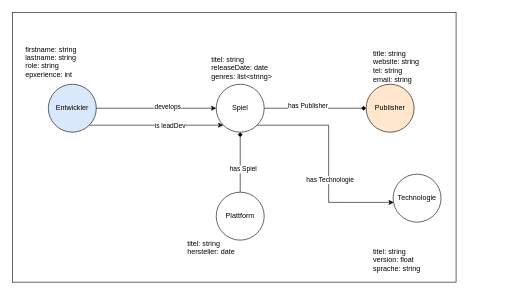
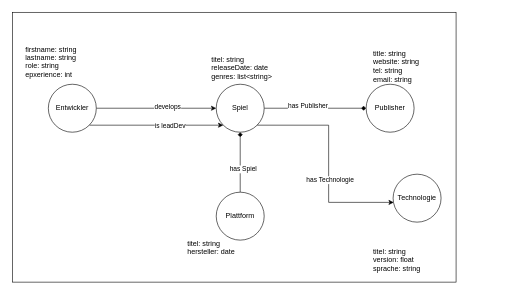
  <mxCell id="0" />
  <mxCell id="1" parent="0" />
  <mxCell id="2" value="" style="rounded=0;whiteSpace=wrap;html=1;" vertex="1" parent="1"><mxGeometry x="20" y="20" width="740" height="450" as="geometry" /></mxCell>
  <mxCell id="3" style="edgeStyle=orthogonalEdgeStyle;rounded=0;orthogonalLoop=1;jettySize=auto;html=1;endArrow=diamond;" edge="1" parent="1" source="5" target="15"><mxGeometry relative="1" as="geometry" /></mxCell>
  <mxCell id="4" value="&lt;div&gt;has Publisher&lt;/div&gt;&lt;div&gt;&lt;br&gt;&lt;/div&gt;" style="edgeLabel;html=1;align=center;verticalAlign=middle;resizable=0;points=[];" vertex="1" connectable="0" parent="3"><mxGeometry x="-0.153" y="-2" relative="1" as="geometry"><mxPoint as="offset" /></mxGeometry></mxCell>
  <mxCell id="5" value="Spiel" style="ellipse;whiteSpace=wrap;html=1;aspect=fixed;" vertex="1" parent="1"><mxGeometry x="360" y="140" width="80" height="80" as="geometry" /></mxCell>
  <mxCell id="6" style="edgeStyle=orthogonalEdgeStyle;rounded=0;orthogonalLoop=1;jettySize=auto;html=1;exitX=1;exitY=0.5;exitDx=0;exitDy=0;entryX=0;entryY=0.5;entryDx=0;entryDy=0;" edge="1" parent="1" source="10" target="5"><mxGeometry relative="1" as="geometry" /></mxCell>
  <mxCell id="7" value="develops" style="edgeLabel;html=1;align=center;verticalAlign=middle;resizable=0;points=[];" vertex="1" connectable="0" parent="6"><mxGeometry x="0.178" y="3" relative="1" as="geometry"><mxPoint as="offset" /></mxGeometry></mxCell>
  <mxCell id="8" style="edgeStyle=orthogonalEdgeStyle;rounded=0;orthogonalLoop=1;jettySize=auto;html=1;exitX=1;exitY=1;exitDx=0;exitDy=0;entryX=0;entryY=1;entryDx=0;entryDy=0;" edge="1" parent="1" source="10" target="5"><mxGeometry relative="1" as="geometry" /></mxCell>
  <mxCell id="9" value="&lt;div&gt;is leadDev&lt;/div&gt;" style="edgeLabel;html=1;align=center;verticalAlign=middle;resizable=0;points=[];" vertex="1" connectable="0" parent="8"><mxGeometry x="0.197" relative="1" as="geometry"><mxPoint as="offset" /></mxGeometry></mxCell>
- <mxCell id="10" value="Entwickler" style="ellipse;whiteSpace=wrap;html=1;aspect=fixed;fillColor=#dae8fc;" vertex="1" parent="1"><mxGeometry x="80" y="140" width="80" height="80" as="geometry" /></mxCell>
+ <mxCell id="10" value="Entwickler" style="ellipse;whiteSpace=wrap;html=1;aspect=fixed;" vertex="1" parent="1"><mxGeometry x="80" y="140" width="80" height="80" as="geometry" /></mxCell>
  <mxCell id="11" style="edgeStyle=orthogonalEdgeStyle;rounded=0;orthogonalLoop=1;jettySize=auto;html=1;endArrow=diamond;" edge="1" parent="1" source="13" target="5"><mxGeometry relative="1" as="geometry" /></mxCell>
  <mxCell id="12" value="has Spiel" style="edgeLabel;html=1;align=center;verticalAlign=middle;resizable=0;points=[];" vertex="1" connectable="0" parent="11"><mxGeometry x="-0.22" y="-4" relative="1" as="geometry"><mxPoint as="offset" /></mxGeometry></mxCell>
  <mxCell id="13" value="Plattform" style="ellipse;whiteSpace=wrap;html=1;aspect=fixed;" vertex="1" parent="1"><mxGeometry x="360" y="320" width="80" height="80" as="geometry" /></mxCell>
  <mxCell id="14" value="Technologie" style="ellipse;whiteSpace=wrap;html=1;aspect=fixed;" vertex="1" parent="1"><mxGeometry x="655" y="290" width="80" height="80" as="geometry" /></mxCell>
- <mxCell id="15" value="Publisher" style="ellipse;whiteSpace=wrap;html=1;aspect=fixed;fillColor=#ffe6cc;" vertex="1" parent="1"><mxGeometry x="610" y="140" width="80" height="80" as="geometry" /></mxCell>
+ <mxCell id="15" value="Publisher" style="ellipse;whiteSpace=wrap;html=1;aspect=fixed;" vertex="1" parent="1"><mxGeometry x="610" y="140" width="80" height="80" as="geometry" /></mxCell>
  <mxCell id="16" value="&lt;div align=&quot;left&quot;&gt;firstname: string&lt;/div&gt;&lt;div&gt;lastname: string&lt;/div&gt;&lt;div&gt;role: string&lt;/div&gt;&lt;div&gt;epxerience: int&lt;/div&gt;&lt;div&gt;&lt;br&gt;&lt;/div&gt;" style="text;html=1;align=left;verticalAlign=middle;whiteSpace=wrap;rounded=0;" vertex="1" parent="1"><mxGeometry x="40" y="60" width="210" height="100" as="geometry" /></mxCell>
  <mxCell id="17" value="&lt;div&gt;titel: string&lt;/div&gt;&lt;div&gt;releaseDate: date&lt;/div&gt;&lt;div&gt;genres: list&amp;lt;string&amp;gt;&lt;/div&gt;&lt;div&gt;&lt;br&gt;&lt;/div&gt;" style="text;html=1;align=left;verticalAlign=middle;whiteSpace=wrap;rounded=0;" vertex="1" parent="1"><mxGeometry x="350" y="70" width="210" height="100" as="geometry" /></mxCell>
  <mxCell id="18" value="&lt;div&gt;title: string&lt;/div&gt;&lt;div&gt;website: string&lt;/div&gt;&lt;div&gt;tel: string&lt;/div&gt;&lt;div&gt;email: string&lt;/div&gt;" style="text;html=1;align=left;verticalAlign=middle;whiteSpace=wrap;rounded=0;" vertex="1" parent="1"><mxGeometry x="620" y="60" width="210" height="100" as="geometry" /></mxCell>
  <mxCell id="19" style="edgeStyle=orthogonalEdgeStyle;rounded=0;orthogonalLoop=1;jettySize=auto;html=1;exitX=1;exitY=1;exitDx=0;exitDy=0;entryX=0.013;entryY=0.588;entryDx=0;entryDy=0;entryPerimeter=0;" edge="1" parent="1" source="5" target="14"><mxGeometry relative="1" as="geometry" /></mxCell>
  <mxCell id="20" value="has Technologie" style="edgeLabel;html=1;align=center;verticalAlign=middle;resizable=0;points=[];" vertex="1" connectable="0" parent="19"><mxGeometry x="0.18" y="2" relative="1" as="geometry"><mxPoint as="offset" /></mxGeometry></mxCell>
  <mxCell id="21" value="&lt;div&gt;titel: string&lt;/div&gt;&lt;div&gt;hersteller: date&lt;/div&gt;&lt;div&gt;&lt;br&gt;&lt;/div&gt;" style="text;html=1;align=left;verticalAlign=middle;whiteSpace=wrap;rounded=0;" vertex="1" parent="1"><mxGeometry x="310" y="380" width="210" height="80" as="geometry" /></mxCell>
  <mxCell id="22" value="&lt;div&gt;titel: string&lt;/div&gt;&lt;div&gt;version: float&lt;/div&gt;&lt;div&gt;sprache: string&lt;/div&gt;&lt;div&gt;&lt;br&gt;&lt;/div&gt;" style="text;html=1;align=left;verticalAlign=middle;whiteSpace=wrap;rounded=0;" vertex="1" parent="1"><mxGeometry x="620" y="400" width="210" height="80" as="geometry" /></mxCell>
